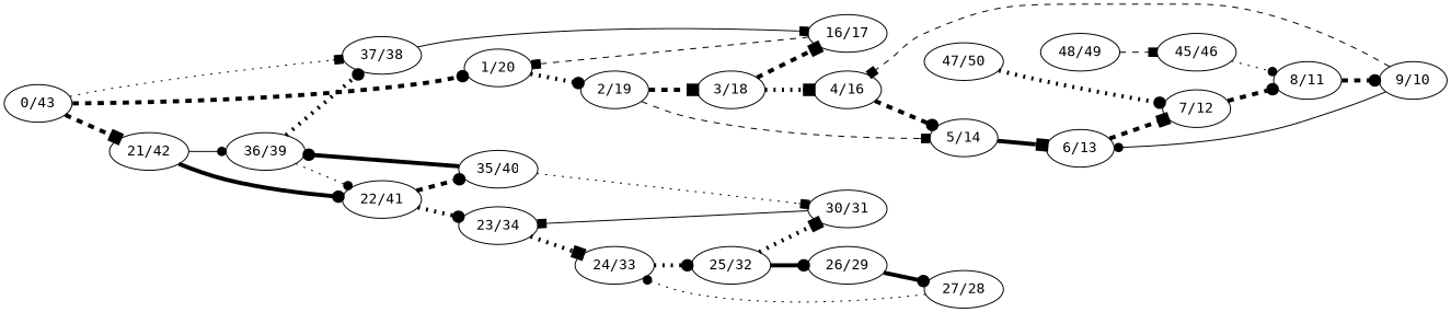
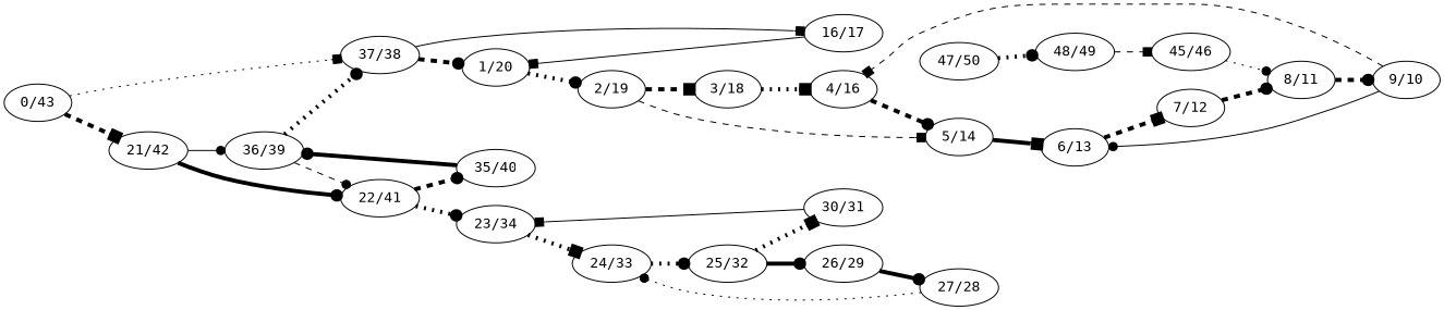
  digraph {
    fontname="DejaVu Sans Mono"
    rankdir=LR
    node [fontname="DejaVu Sans Mono"]
    edge [arrowhead=dot fontname="DejaVu Sans Mono" penwidth=4 style=dotted]
    n1 [label="0/43"]
    n2 [label="1/20"]
    n3 [label="21/42"]
    n4 [label="37/38"]
    n5 [label="2/19"]
    n6 [label="36/39"]
    n7 [label="22/41"]
    n8 [label="16/17"]
    n9 [label="3/18"]
    n10 [label="5/14"]
    n11 [label="23/34"]
    n12 [label="35/40"]
    n13 [label="45/46"]
    n14 [label="8/11"]
    n15 [label="47/50"]
    n16 [label="48/49"]
    n17 [label="7/12"]
    n18 [label="9/10"]
    n19 [label="25/32"]
    n20 [label="26/29"]
    n21 [label="30/31"]
    n22 [label="27/28"]
    n23 [label="24/33"]
    n24 [label="4/16"]
    n25 [label="6/13"]
-   n1 -> n2 [style=dashed]
+   n4 -> n2 [style=dashed]
    n1 -> n3 [arrowhead=box style=dashed]
    n1 -> n4 [arrowhead=box penwidth=""]
    n2 -> n5
    n3 -> n6 [style=solid penwidth=""]
    n3 -> n7 [style=solid]
    n4 -> n8 [arrowhead=box style=solid penwidth=""]
    n5 -> n9 [arrowhead=box style=dashed]
    n5 -> n10 [arrowhead=box style=dashed penwidth=""]
    n6 -> n4
-   n6 -> n7 [penwidth=""]
+   n6 -> n7 [style=dashed penwidth=""]
    n7 -> n11
    n7 -> n12 [style=dashed]
-   n8 -> n2 [arrowhead=box style=dashed penwidth=""]
-   n9 -> n8 [arrowhead=box style=dashed]
+   n8 -> n2 [arrowhead=box style=solid penwidth=""]
    n9 -> n24 [arrowhead=box]
    n10 -> n25 [arrowhead=box style=solid]
    n11 -> n23 [arrowhead=box]
    n12 -> n6 [style=solid]
-   n12 -> n21 [arrowhead=box penwidth=""]
    n13 -> n14 [penwidth=""]
    n14 -> n18 [style=dashed]
-   n15 -> n17
+   n15 -> n16
    n16 -> n13 [arrowhead=box style=dashed penwidth=""]
    n17 -> n14 [style=dashed]
    n18 -> n24 [arrowhead=box style=dashed penwidth=""]
    n18 -> n25 [style=solid penwidth=""]
    n19 -> n20 [style=solid]
    n19 -> n21 [arrowhead=box]
    n20 -> n22 [style=solid]
    n21 -> n11 [arrowhead=box style=solid penwidth=""]
    n22 -> n23 [penwidth=""]
    n23 -> n19
    n24 -> n10 [style=dashed]
    n25 -> n17 [arrowhead=box style=dashed]
  }
